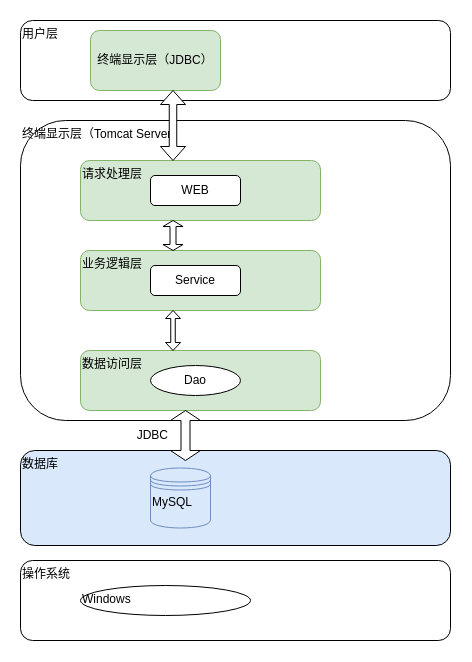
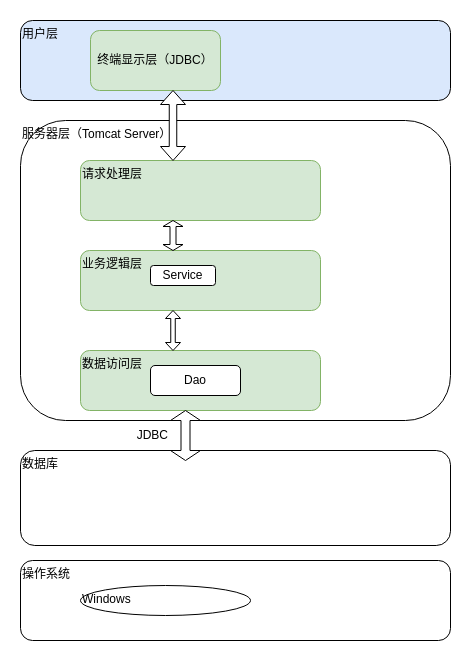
  <mxCell id="0" />
  <mxCell id="1" parent="0" />
- <mxCell id="2" value="用户层" style="rounded=1;whiteSpace=wrap;labelPosition=center;verticalLabelPosition=middle;align=left;verticalAlign=top;" vertex="1" parent="1"><mxGeometry x="20" y="20" width="430" height="80" as="geometry" /></mxCell>
+ <mxCell id="2" value="用户层" style="rounded=1;whiteSpace=wrap;labelPosition=center;verticalLabelPosition=middle;align=left;verticalAlign=top;fillColor=#dae8fc;" vertex="1" parent="1"><mxGeometry x="20" y="20" width="430" height="80" as="geometry" /></mxCell>
  <mxCell id="3" value="终端显示层（JDBC）" style="rounded=1;whiteSpace=wrap;html=1;labelPosition=center;verticalLabelPosition=middle;align=center;verticalAlign=middle;fillColor=#d5e8d4;strokeColor=#82b366;" vertex="1" parent="1"><mxGeometry x="90" y="30" width="130" height="60" as="geometry" /></mxCell>
- <mxCell id="4" value="终端显示层（Tomcat Server）" style="rounded=1;whiteSpace=wrap;labelPosition=center;verticalLabelPosition=middle;align=left;verticalAlign=top;" vertex="1" parent="1"><mxGeometry x="20" y="120" width="430" height="300" as="geometry" /></mxCell>
+ <mxCell id="4" value="服务器层（Tomcat Server）" style="rounded=1;whiteSpace=wrap;labelPosition=center;verticalLabelPosition=middle;align=left;verticalAlign=top;" vertex="1" parent="1"><mxGeometry x="20" y="120" width="430" height="300" as="geometry" /></mxCell>
  <mxCell id="5" value="业务逻辑层" style="rounded=1;whiteSpace=wrap;html=1;align=left;verticalAlign=top;labelPosition=center;verticalLabelPosition=middle;fillColor=#d5e8d4;strokeColor=#82b366;" vertex="1" parent="1"><mxGeometry x="80" y="250" width="240" height="60" as="geometry" /></mxCell>
  <mxCell id="6" value="数据访问层" style="rounded=1;whiteSpace=wrap;html=1;align=left;verticalAlign=top;labelPosition=center;verticalLabelPosition=middle;fillColor=#d5e8d4;strokeColor=#82b366;" vertex="1" parent="1"><mxGeometry x="80" y="350" width="240" height="60" as="geometry" /></mxCell>
  <mxCell id="7" value="请求处理层" style="rounded=1;whiteSpace=wrap;html=1;align=left;verticalAlign=top;labelPosition=center;verticalLabelPosition=middle;fillColor=#d5e8d4;strokeColor=#82b366;" vertex="1" parent="1"><mxGeometry x="80" y="160" width="240" height="60" as="geometry" /></mxCell>
- <mxCell id="8" value="WEB" style="rounded=1;whiteSpace=wrap;html=1;labelPosition=center;verticalLabelPosition=middle;align=center;verticalAlign=middle;" vertex="1" parent="1"><mxGeometry x="150" y="175" width="90" height="30" as="geometry" /></mxCell>
- <mxCell id="9" value="Service" style="rounded=1;whiteSpace=wrap;html=1;labelPosition=center;verticalLabelPosition=middle;align=center;verticalAlign=middle;" vertex="1" parent="1"><mxGeometry x="150" y="265" width="90" height="30" as="geometry" /></mxCell>
- <mxCell id="10" value="Dao" style="ellipse;whiteSpace=wrap;html=1;labelPosition=center;verticalLabelPosition=middle;align=center;verticalAlign=middle;" vertex="1" parent="1"><mxGeometry x="150" y="365" width="90" height="30" as="geometry" /></mxCell>
- <mxCell id="11" value="数据库" style="rounded=1;whiteSpace=wrap;labelPosition=center;verticalLabelPosition=middle;align=left;verticalAlign=top;fillColor=#dae8fc;" vertex="1" parent="1"><mxGeometry x="20" y="450" width="430" height="95" as="geometry" /></mxCell>
- <mxCell id="12" value="MySQL" style="shape=datastore;whiteSpace=wrap;html=1;align=left;verticalAlign=top;fillColor=#dae8fc;strokeColor=#6c8ebf;" vertex="1" parent="1"><mxGeometry x="150" y="467.5" width="60" height="60" as="geometry" /></mxCell>
+ <mxCell id="9" value="Service" style="rounded=1;whiteSpace=wrap;html=1;labelPosition=center;verticalLabelPosition=middle;align=center;verticalAlign=middle;" vertex="1" parent="1"><mxGeometry x="150" y="265" width="65" height="20" as="geometry" /></mxCell>
+ <mxCell id="10" value="Dao" style="rounded=1;whiteSpace=wrap;html=1;labelPosition=center;verticalLabelPosition=middle;align=center;verticalAlign=middle;" vertex="1" parent="1"><mxGeometry x="150" y="365" width="90" height="30" as="geometry" /></mxCell>
+ <mxCell id="11" value="数据库" style="rounded=1;whiteSpace=wrap;labelPosition=center;verticalLabelPosition=middle;align=left;verticalAlign=top;" vertex="1" parent="1"><mxGeometry x="20" y="450" width="430" height="95" as="geometry" /></mxCell>
  <mxCell id="13" value="操作系统" style="rounded=1;whiteSpace=wrap;labelPosition=center;verticalLabelPosition=middle;align=left;verticalAlign=top;" vertex="1" parent="1"><mxGeometry x="20" y="560" width="430" height="80" as="geometry" /></mxCell>
  <mxCell id="14" value="Windows" style="ellipse;whiteSpace=wrap;html=1;align=left;verticalAlign=top;" vertex="1" parent="1"><mxGeometry x="80" y="585" width="170" height="30" as="geometry" /></mxCell>
  <mxCell id="15" value="" style="shape=doubleArrow;direction=south;whiteSpace=wrap;html=1;align=left;verticalAlign=top;" vertex="1" parent="1"><mxGeometry x="160" y="90" width="25" height="70" as="geometry" /></mxCell>
  <mxCell id="16" value="" style="shape=doubleArrow;direction=south;whiteSpace=wrap;html=1;align=left;verticalAlign=top;" vertex="1" parent="1"><mxGeometry x="162.5" y="220" width="20" height="30" as="geometry" /></mxCell>
  <mxCell id="17" value="" style="shape=doubleArrow;direction=south;whiteSpace=wrap;html=1;align=left;verticalAlign=top;" vertex="1" parent="1"><mxGeometry x="165" y="310" width="15" height="40" as="geometry" /></mxCell>
  <mxCell id="18" value="&lt;div style=&quot;text-align: justify&quot;&gt;&lt;span&gt;JDBC&lt;/span&gt;&lt;/div&gt;" style="shape=doubleArrow;direction=south;whiteSpace=wrap;html=1;align=right;verticalAlign=middle;labelPosition=left;verticalLabelPosition=middle;" vertex="1" parent="1"><mxGeometry x="170" y="410" width="30" height="50" as="geometry" /></mxCell>
